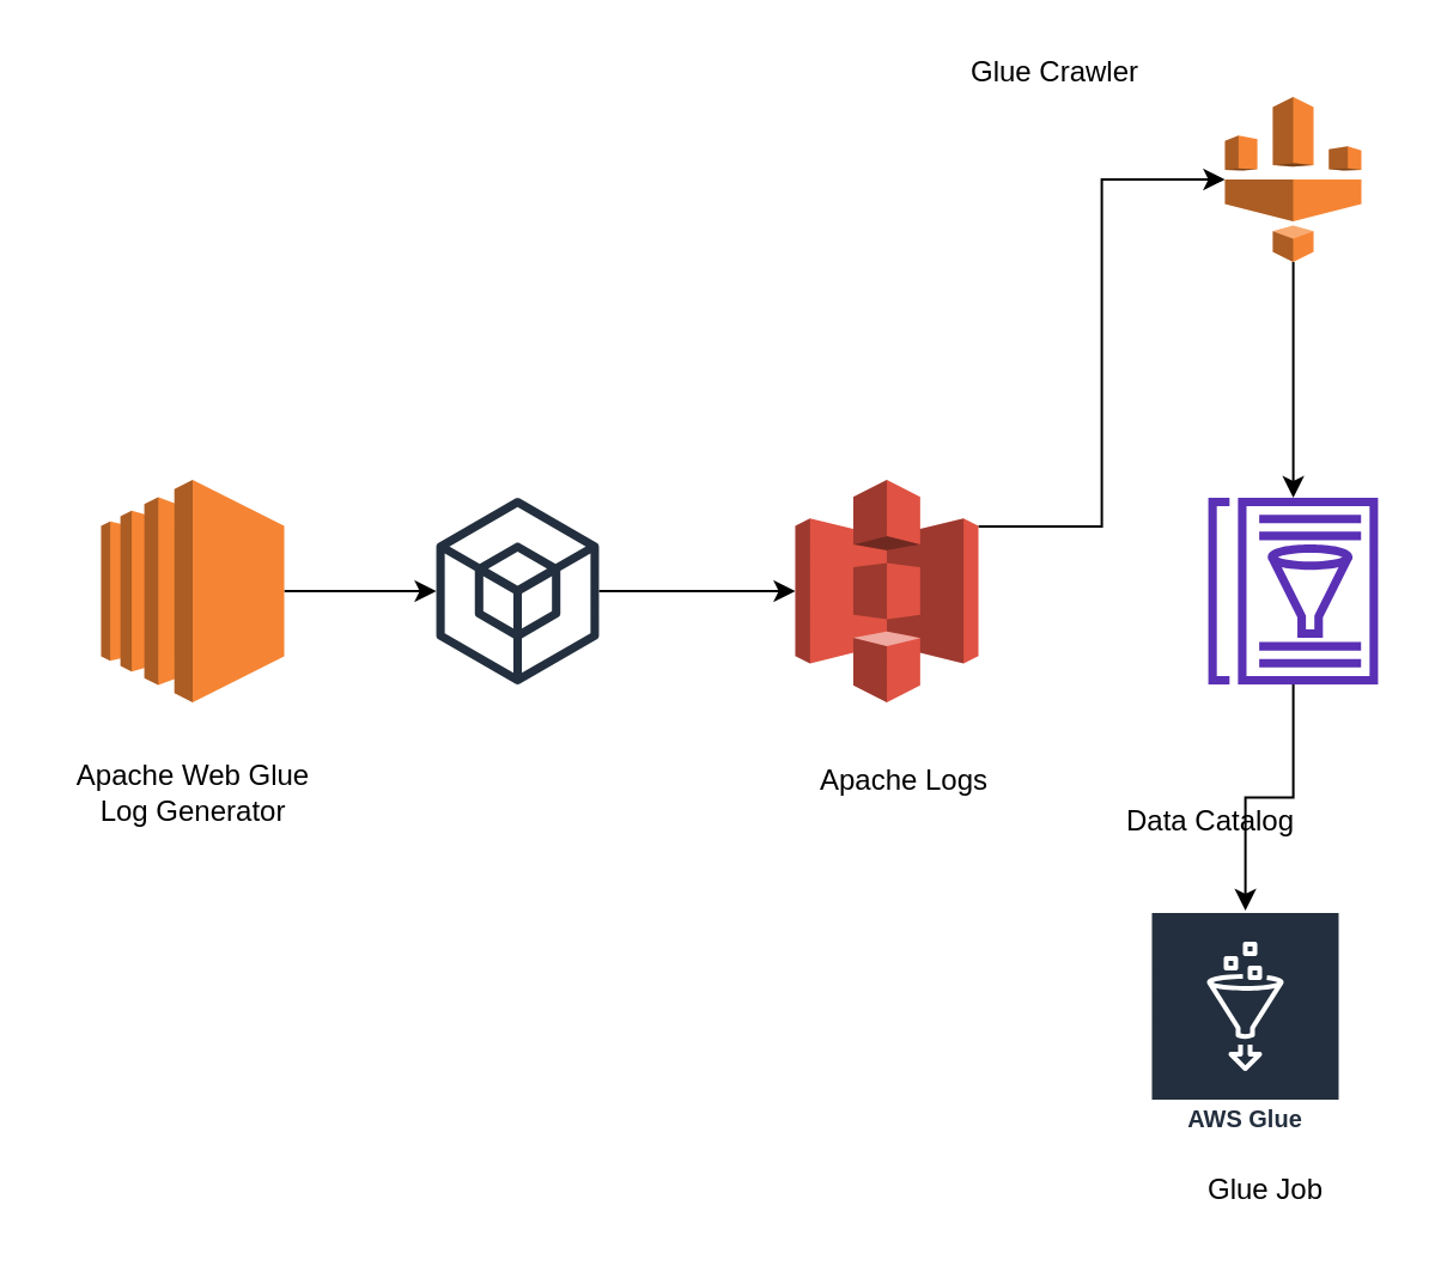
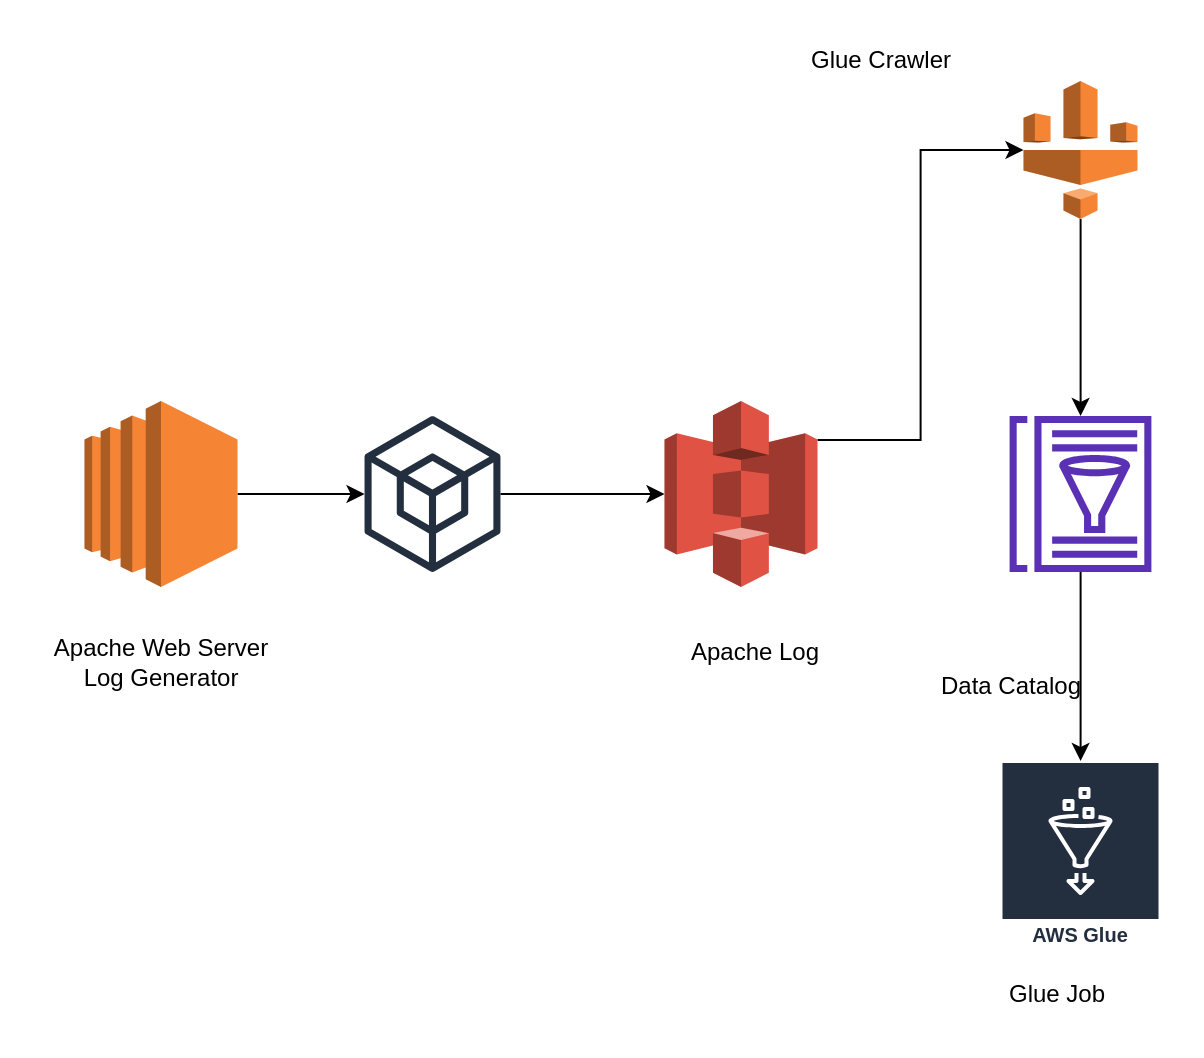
  <mxCell id="0" />
  <mxCell id="1" parent="0" />
  <mxCell id="2" style="edgeStyle=orthogonalEdgeStyle;rounded=0;orthogonalLoop=1;jettySize=auto;html=1;exitX=1;exitY=0.5;exitDx=0;exitDy=0;exitPerimeter=0;" edge="1" parent="1" source="3" target="6"><mxGeometry relative="1" as="geometry" /></mxCell>
  <mxCell id="3" value="" style="outlineConnect=0;dashed=0;verticalLabelPosition=bottom;verticalAlign=top;align=center;html=1;shape=mxgraph.aws3.ec2;fillColor=#F58534;gradientColor=none;" parent="1" vertex="1"><mxGeometry x="41.75" y="200" width="76.5" height="93" as="geometry" /></mxCell>
- <mxCell id="4" value="Apache Web Glue&lt;br&gt;Log Generator" style="text;html=1;align=center;verticalAlign=middle;resizable=0;points=[];;autosize=1;" parent="1" vertex="1"><mxGeometry x="20" y="316" width="120" height="30" as="geometry" /></mxCell>
+ <mxCell id="4" value="Apache Web Server&lt;br&gt;Log Generator" style="text;html=1;align=center;verticalAlign=middle;resizable=0;points=[];;autosize=1;" parent="1" vertex="1"><mxGeometry x="20" y="316" width="120" height="30" as="geometry" /></mxCell>
  <mxCell id="5" style="edgeStyle=orthogonalEdgeStyle;rounded=0;orthogonalLoop=1;jettySize=auto;html=1;" edge="1" parent="1" source="6" target="8"><mxGeometry relative="1" as="geometry" /></mxCell>
  <mxCell id="6" value="" style="outlineConnect=0;fontColor=#232F3E;gradientColor=none;fillColor=#232F3E;strokeColor=none;dashed=0;verticalLabelPosition=bottom;verticalAlign=top;align=center;html=1;fontSize=12;fontStyle=0;aspect=fixed;pointerEvents=1;shape=mxgraph.aws4.external_sdk;" vertex="1" parent="1"><mxGeometry x="181.75" y="207.5" width="68" height="78" as="geometry" /></mxCell>
  <mxCell id="7" style="edgeStyle=orthogonalEdgeStyle;rounded=0;orthogonalLoop=1;jettySize=auto;html=1;exitX=1;exitY=0.21;exitDx=0;exitDy=0;exitPerimeter=0;entryX=0;entryY=0.5;entryDx=0;entryDy=0;entryPerimeter=0;" edge="1" parent="1" source="8" target="11"><mxGeometry relative="1" as="geometry" /></mxCell>
  <mxCell id="8" value="" style="outlineConnect=0;dashed=0;verticalLabelPosition=bottom;verticalAlign=top;align=center;html=1;shape=mxgraph.aws3.s3;fillColor=#E05243;gradientColor=none;" vertex="1" parent="1"><mxGeometry x="331.75" y="200" width="76.5" height="93" as="geometry" /></mxCell>
- <mxCell id="9" value="Apache Logs" style="text;html=1;align=center;verticalAlign=middle;resizable=0;points=[];;autosize=1;" vertex="1" parent="1"><mxGeometry x="331.75" y="316" width="90" height="20" as="geometry" /></mxCell>
+ <mxCell id="9" value="Apache Log" style="text;html=1;align=center;verticalAlign=middle;resizable=0;points=[];;autosize=1;" vertex="1" parent="1"><mxGeometry x="331.75" y="316" width="90" height="20" as="geometry" /></mxCell>
  <mxCell id="10" style="edgeStyle=orthogonalEdgeStyle;rounded=0;orthogonalLoop=1;jettySize=auto;html=1;" edge="1" parent="1" source="11" target="14"><mxGeometry relative="1" as="geometry" /></mxCell>
  <mxCell id="11" value="" style="outlineConnect=0;dashed=0;verticalLabelPosition=bottom;verticalAlign=top;align=center;html=1;shape=mxgraph.aws3.glue;fillColor=#F58534;gradientColor=none;" vertex="1" parent="1"><mxGeometry x="511.25" y="40" width="57" height="69" as="geometry" /></mxCell>
  <mxCell id="12" value="Glue Crawler" style="text;html=1;align=center;verticalAlign=middle;resizable=0;points=[];;autosize=1;" vertex="1" parent="1"><mxGeometry x="394.75" y="20" width="90" height="20" as="geometry" /></mxCell>
  <mxCell id="13" style="edgeStyle=orthogonalEdgeStyle;rounded=0;orthogonalLoop=1;jettySize=auto;html=1;" edge="1" parent="1" source="14" target="16"><mxGeometry relative="1" as="geometry" /></mxCell>
  <mxCell id="14" value="" style="outlineConnect=0;fontColor=#232F3E;gradientColor=none;fillColor=#5A30B5;strokeColor=none;dashed=0;verticalLabelPosition=bottom;verticalAlign=top;align=center;html=1;fontSize=12;fontStyle=0;aspect=fixed;pointerEvents=1;shape=mxgraph.aws4.glue_data_catalog;" vertex="1" parent="1"><mxGeometry x="503.75" y="207.5" width="72" height="78" as="geometry" /></mxCell>
  <mxCell id="15" value="Data Catalog" style="text;html=1;align=center;verticalAlign=middle;resizable=0;points=[];;autosize=1;" vertex="1" parent="1"><mxGeometry x="459.75" y="333" width="90" height="20" as="geometry" /></mxCell>
- <mxCell id="16" value="AWS Glue" style="outlineConnect=0;fontColor=#232F3E;gradientColor=none;strokeColor=#ffffff;fillColor=#232F3E;dashed=0;verticalLabelPosition=middle;verticalAlign=bottom;align=center;html=1;whiteSpace=wrap;fontSize=10;fontStyle=1;spacing=3;shape=mxgraph.aws4.productIcon;prIcon=mxgraph.aws4.glue;" vertex="1" parent="1"><mxGeometry x="479.75" y="380" width="80" height="97" as="geometry" /></mxCell>
+ <mxCell id="16" value="AWS Glue" style="outlineConnect=0;fontColor=#232F3E;gradientColor=none;strokeColor=#ffffff;fillColor=#232F3E;dashed=0;verticalLabelPosition=middle;verticalAlign=bottom;align=center;html=1;whiteSpace=wrap;fontSize=10;fontStyle=1;spacing=3;shape=mxgraph.aws4.productIcon;prIcon=mxgraph.aws4.glue;" vertex="1" parent="1"><mxGeometry x="499.75" y="380" width="80" height="97" as="geometry" /></mxCell>
  <mxCell id="17" value="Glue Job" style="text;html=1;align=center;verticalAlign=middle;resizable=0;points=[];;autosize=1;" vertex="1" parent="1"><mxGeometry x="498.25" y="487" width="60" height="20" as="geometry" /></mxCell>
